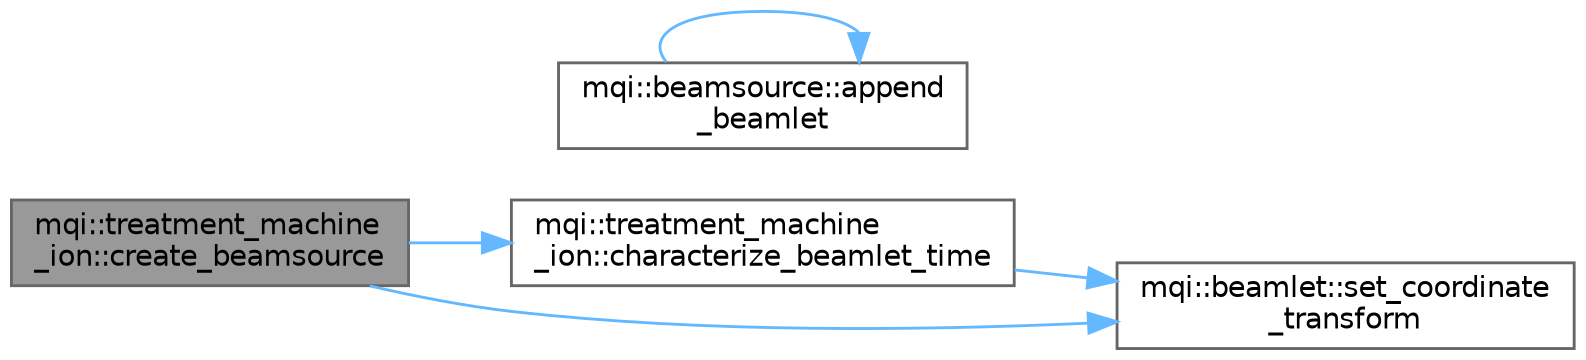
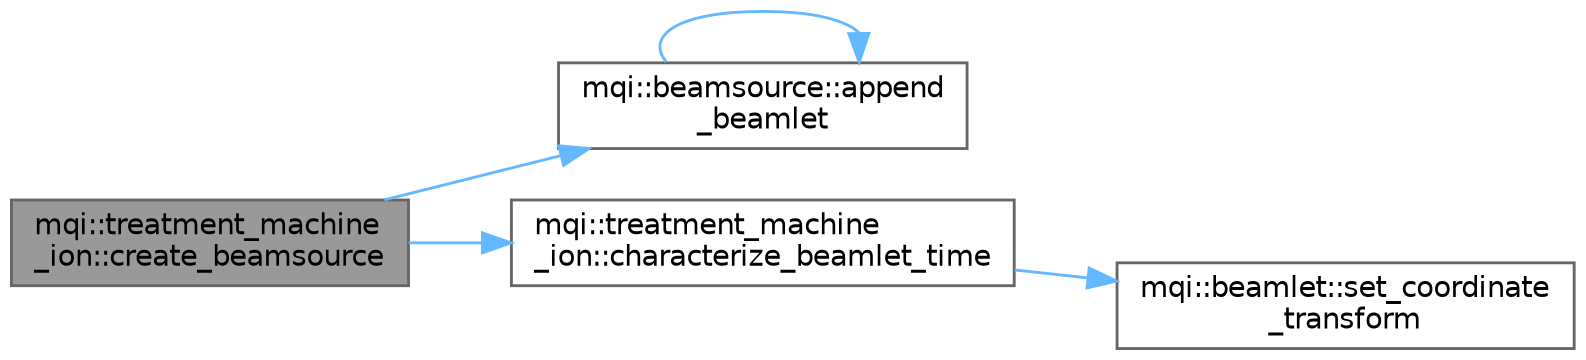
  digraph {
    rankdir=LR
    node [color=grey40 fillcolor=white fontname=Helvetica fontsize=10 shape=box style=filled]
    edge [color=steelblue1 fontname=Helvetica fontsize=10 labelfontname=Helvetica labelfontsize=10 style=solid]
    n1 [color=gray40 fillcolor=grey60 fontcolor=black height=0.2 label="mqi::treatment_machine\l_ion::create_beamsource" width=0.4]
    n2 [height=0.2 label="mqi::beamsource::append\l_beamlet" width=0.4]
    n3 [height=0.2 label="mqi::treatment_machine\l_ion::characterize_beamlet_time" width=0.4]
    n4 [height=0.2 label="mqi::beamlet::set_coordinate\l_transform" width=0.4]
-   n1 -> n4
+   n1 -> n2
    n1 -> n3
    n2 -> n2
    n3 -> n4
  }
